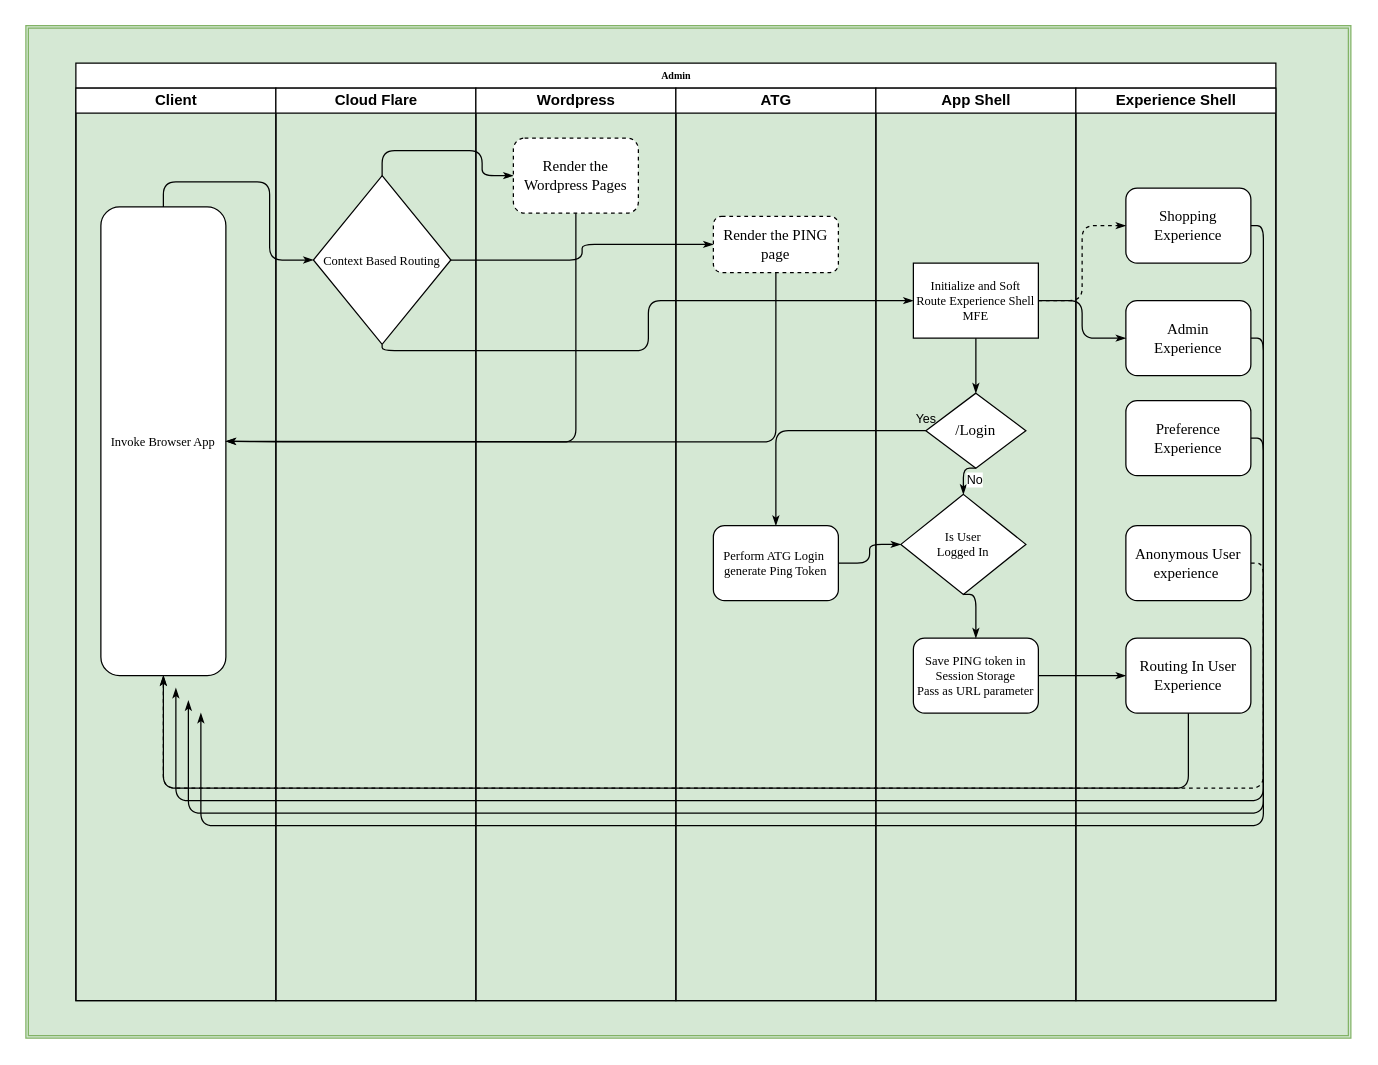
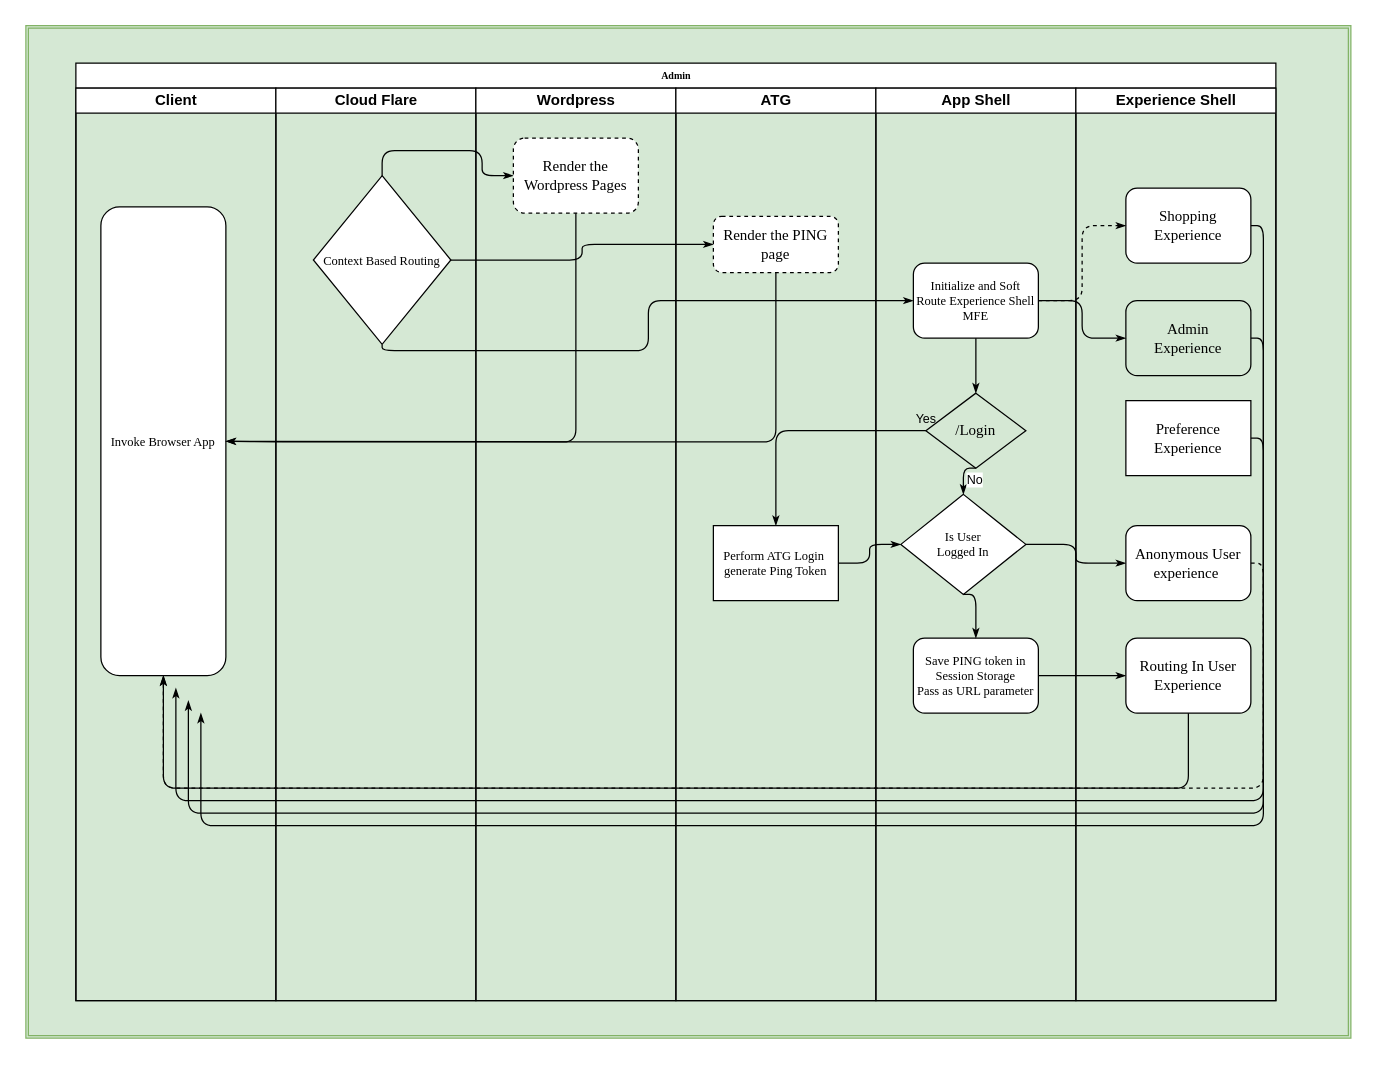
  <mxCell id="0" />
  <mxCell id="1" parent="0" />
  <mxCell id="2" value="" style="shape=ext;double=1;rounded=0;whiteSpace=wrap;html=1;fontSize=10;fillColor=#d5e8d4;strokeColor=#82b366;" vertex="1" parent="1"><mxGeometry x="20" y="20" width="1060" height="810" as="geometry" /></mxCell>
  <mxCell id="3" value="Admin" style="swimlane;html=1;childLayout=stackLayout;startSize=20;rounded=0;shadow=0;labelBackgroundColor=none;strokeWidth=1;fontFamily=Verdana;fontSize=8;align=center;" parent="1" vertex="1"><mxGeometry x="60" y="50" width="960" height="750" as="geometry" /></mxCell>
  <mxCell id="4" value="Client" style="swimlane;html=1;startSize=20;" parent="3" vertex="1"><mxGeometry y="20" width="160" height="730" as="geometry" /></mxCell>
  <mxCell id="5" value="&lt;font style=&quot;font-size: 10px&quot;&gt;Invoke Browser App&lt;/font&gt;" style="rounded=1;whiteSpace=wrap;html=1;shadow=0;labelBackgroundColor=none;strokeWidth=1;fontFamily=Verdana;fontSize=8;align=center;" parent="4" vertex="1"><mxGeometry x="20" y="95" width="100" height="375" as="geometry" /></mxCell>
- <mxCell id="6" style="edgeStyle=orthogonalEdgeStyle;rounded=1;html=1;labelBackgroundColor=none;startArrow=none;startFill=0;startSize=5;endArrow=classicThin;endFill=1;endSize=5;jettySize=auto;orthogonalLoop=1;strokeWidth=1;fontFamily=Verdana;fontSize=8;entryX=0;entryY=0.5;entryDx=0;entryDy=0;exitX=0.5;exitY=0;exitDx=0;exitDy=0;" parent="3" source="5" target="12" edge="1"><mxGeometry relative="1" as="geometry" /></mxCell>
  <mxCell id="7" style="edgeStyle=orthogonalEdgeStyle;rounded=1;html=1;labelBackgroundColor=none;startArrow=none;startFill=0;startSize=5;endArrow=classicThin;endFill=1;endSize=5;jettySize=auto;orthogonalLoop=1;strokeWidth=1;fontFamily=Verdana;fontSize=8;exitX=0.5;exitY=1;exitDx=0;exitDy=0;" parent="3" source="12" target="28" edge="1"><mxGeometry relative="1" as="geometry"><Array as="points"><mxPoint x="245" y="230" /><mxPoint x="458" y="230" /><mxPoint x="458" y="190" /></Array></mxGeometry></mxCell>
  <mxCell id="8" style="edgeStyle=orthogonalEdgeStyle;rounded=1;html=1;labelBackgroundColor=none;startArrow=none;startFill=0;startSize=5;endArrow=classicThin;endFill=1;endSize=5;jettySize=auto;orthogonalLoop=1;strokeWidth=1;fontFamily=Verdana;fontSize=8;exitX=0.5;exitY=0;exitDx=0;exitDy=0;" parent="3" source="12" target="14" edge="1"><mxGeometry relative="1" as="geometry" /></mxCell>
  <mxCell id="9" style="edgeStyle=orthogonalEdgeStyle;rounded=1;html=1;labelBackgroundColor=none;startArrow=none;startFill=0;startSize=5;endArrow=classicThin;endFill=1;endSize=5;jettySize=auto;orthogonalLoop=1;strokeWidth=1;fontFamily=Verdana;fontSize=8;entryX=0;entryY=0.5;entryDx=0;entryDy=0;exitX=1;exitY=0.5;exitDx=0;exitDy=0;" parent="3" source="20" target="24" edge="1"><mxGeometry relative="1" as="geometry" /></mxCell>
  <mxCell id="10" style="edgeStyle=orthogonalEdgeStyle;rounded=1;html=1;labelBackgroundColor=none;startArrow=none;startFill=0;startSize=5;endArrow=classicThin;endFill=1;endSize=5;jettySize=auto;orthogonalLoop=1;strokeWidth=1;fontFamily=Verdana;fontSize=8;exitX=1;exitY=0.5;exitDx=0;exitDy=0;" parent="3" source="12" target="19" edge="1"><mxGeometry relative="1" as="geometry" /></mxCell>
  <mxCell id="11" value="Cloud Flare" style="swimlane;html=1;startSize=20;" parent="3" vertex="1"><mxGeometry x="160" y="20" width="160" height="730" as="geometry" /></mxCell>
  <mxCell id="12" value="&lt;font style=&quot;font-size: 10px&quot;&gt;Context Based Routing&lt;/font&gt;" style="rhombus;whiteSpace=wrap;html=1;rounded=0;shadow=0;labelBackgroundColor=none;strokeWidth=1;fontFamily=Verdana;fontSize=8;align=center;" vertex="1" parent="11"><mxGeometry x="30" y="70" width="110" height="135" as="geometry" /></mxCell>
  <mxCell id="13" value="Wordpress" style="swimlane;html=1;startSize=20;" parent="3" vertex="1"><mxGeometry x="320" y="20" width="160" height="730" as="geometry" /></mxCell>
  <mxCell id="14" value="&lt;font style=&quot;font-size: 12px&quot;&gt;Render the Wordpress Pages&lt;/font&gt;" style="rounded=1;whiteSpace=wrap;html=1;shadow=0;labelBackgroundColor=none;strokeWidth=1;fontFamily=Verdana;fontSize=8;align=center;dashed=1;" parent="13" vertex="1"><mxGeometry x="30" y="40" width="100" height="60" as="geometry" /></mxCell>
  <mxCell id="15" style="edgeStyle=orthogonalEdgeStyle;rounded=1;html=1;labelBackgroundColor=none;startArrow=none;startFill=0;startSize=5;endArrow=classicThin;endFill=1;endSize=5;jettySize=auto;orthogonalLoop=1;strokeWidth=1;fontFamily=Verdana;fontSize=8;entryX=0.5;entryY=0;entryDx=0;entryDy=0;" parent="3" source="23" target="20" edge="1"><mxGeometry relative="1" as="geometry" /></mxCell>
  <mxCell id="16" style="edgeStyle=orthogonalEdgeStyle;rounded=1;html=1;labelBackgroundColor=none;startArrow=none;startFill=0;startSize=5;endArrow=classicThin;endFill=1;endSize=5;jettySize=auto;orthogonalLoop=1;strokeWidth=1;fontFamily=Verdana;fontSize=8" parent="3" source="22" target="34" edge="1"><mxGeometry relative="1" as="geometry" /></mxCell>
+ <mxCell id="17" style="edgeStyle=orthogonalEdgeStyle;rounded=1;html=1;labelBackgroundColor=none;startArrow=none;startFill=0;startSize=5;endArrow=classicThin;endFill=1;endSize=5;jettySize=auto;orthogonalLoop=1;strokeWidth=1;fontFamily=Verdana;fontSize=8;exitX=1;exitY=0.5;exitDx=0;exitDy=0;entryX=0;entryY=0.5;entryDx=0;entryDy=0;" edge="1" parent="3" source="24" target="33"><mxGeometry relative="1" as="geometry"><mxPoint x="740" y="280" as="sourcePoint" /><mxPoint x="740" y="330" as="targetPoint" /></mxGeometry></mxCell>
  <mxCell id="18" value="ATG" style="swimlane;html=1;startSize=20;" parent="3" vertex="1"><mxGeometry x="480" y="20" width="160" height="730" as="geometry" /></mxCell>
  <mxCell id="19" value="&lt;font style=&quot;font-size: 12px&quot;&gt;Render the PING page&lt;/font&gt;" style="rounded=1;whiteSpace=wrap;html=1;shadow=0;labelBackgroundColor=none;strokeWidth=1;fontFamily=Verdana;fontSize=8;align=center;dashed=1;" parent="18" vertex="1"><mxGeometry x="30" y="102.5" width="100" height="45" as="geometry" /></mxCell>
- <mxCell id="20" value="&lt;font style=&quot;font-size: 10px&quot;&gt;Perform ATG Login&amp;nbsp;&lt;br&gt;generate Ping Token&lt;/font&gt;" style="rounded=1;whiteSpace=wrap;html=1;shadow=0;labelBackgroundColor=none;strokeWidth=1;fontFamily=Verdana;fontSize=8;align=center;" parent="18" vertex="1"><mxGeometry x="30" y="350" width="100" height="60" as="geometry" /></mxCell>
+ <mxCell id="20" value="&lt;font style=&quot;font-size: 10px&quot;&gt;Perform ATG Login&amp;nbsp;&lt;br&gt;generate Ping Token&lt;/font&gt;" style="whiteSpace=wrap;html=1;shadow=0;labelBackgroundColor=none;strokeWidth=1;fontFamily=Verdana;fontSize=8;align=center;rounded=0;" parent="18" vertex="1"><mxGeometry x="30" y="350" width="100" height="60" as="geometry" /></mxCell>
  <mxCell id="21" value="App Shell" style="swimlane;html=1;startSize=20;" parent="3" vertex="1"><mxGeometry x="640" y="20" width="160" height="730" as="geometry" /></mxCell>
  <mxCell id="22" value="&lt;font style=&quot;font-size: 10px&quot;&gt;Save PING token in Session Storage&lt;br&gt;Pass as URL parameter&lt;/font&gt;" style="rounded=1;whiteSpace=wrap;html=1;shadow=0;labelBackgroundColor=none;strokeWidth=1;fontFamily=Verdana;fontSize=8;align=center;" parent="21" vertex="1"><mxGeometry x="30" y="440" width="100" height="60" as="geometry" /></mxCell>
- <mxCell id="23" value="&lt;span style=&quot;font-size: 12px&quot;&gt;/Login&lt;/span&gt;" style="rhombus;whiteSpace=wrap;html=1;rounded=0;shadow=0;labelBackgroundColor=none;strokeWidth=1;fontFamily=Verdana;fontSize=8;align=center;" parent="21" vertex="1"><mxGeometry x="40" y="244" width="80" height="60" as="geometry" /></mxCell>
+ <mxCell id="23" value="&lt;span style=&quot;font-size: 12px&quot;&gt;/Login&lt;/span&gt;" style="rhombus;whiteSpace=wrap;html=1;rounded=0;shadow=0;labelBackgroundColor=none;strokeWidth=1;fontFamily=Verdana;fontSize=8;align=center;fillColor=#d5e8d4;" parent="21" vertex="1"><mxGeometry x="40" y="244" width="80" height="60" as="geometry" /></mxCell>
  <mxCell id="24" value="&lt;font style=&quot;font-size: 10px&quot;&gt;Is User &lt;br&gt;Logged In&lt;/font&gt;" style="rhombus;whiteSpace=wrap;html=1;rounded=0;shadow=0;labelBackgroundColor=none;strokeWidth=1;fontFamily=Verdana;fontSize=8;align=center;" vertex="1" parent="21"><mxGeometry x="20" y="325" width="100" height="80" as="geometry" /></mxCell>
  <mxCell id="25" style="edgeStyle=orthogonalEdgeStyle;rounded=1;html=1;labelBackgroundColor=none;startArrow=none;startFill=0;startSize=5;endArrow=classicThin;endFill=1;endSize=5;jettySize=auto;orthogonalLoop=1;strokeWidth=1;fontFamily=Verdana;fontSize=8;exitX=0.5;exitY=1;exitDx=0;exitDy=0;entryX=0.5;entryY=0;entryDx=0;entryDy=0;" edge="1" parent="21" source="23" target="24"><mxGeometry relative="1" as="geometry"><mxPoint x="50" y="220" as="sourcePoint" /><mxPoint x="-70" y="280" as="targetPoint" /></mxGeometry></mxCell>
  <mxCell id="26" value="No" style="edgeLabel;html=1;align=center;verticalAlign=middle;resizable=0;points=[];fontSize=10;" vertex="1" connectable="0" parent="25"><mxGeometry x="-0.84" y="8" relative="1" as="geometry"><mxPoint as="offset" /></mxGeometry></mxCell>
  <mxCell id="27" style="edgeStyle=orthogonalEdgeStyle;rounded=1;html=1;labelBackgroundColor=none;startArrow=none;startFill=0;startSize=5;endArrow=classicThin;endFill=1;endSize=5;jettySize=auto;orthogonalLoop=1;strokeWidth=1;fontFamily=Verdana;fontSize=8;exitX=0.5;exitY=1;exitDx=0;exitDy=0;entryX=0.5;entryY=0;entryDx=0;entryDy=0;" edge="1" parent="21" source="24" target="22"><mxGeometry relative="1" as="geometry"><mxPoint x="90" y="250" as="sourcePoint" /><mxPoint x="90" y="300" as="targetPoint" /></mxGeometry></mxCell>
- <mxCell id="28" value="&lt;font style=&quot;font-size: 10px&quot;&gt;Initialize and Soft Route Experience Shell MFE&lt;/font&gt;" style="whiteSpace=wrap;html=1;shadow=0;labelBackgroundColor=none;strokeWidth=1;fontFamily=Verdana;fontSize=8;align=center;rounded=0;" parent="21" vertex="1"><mxGeometry x="30" y="140" width="100" height="60" as="geometry" /></mxCell>
+ <mxCell id="28" value="&lt;font style=&quot;font-size: 10px&quot;&gt;Initialize and Soft Route Experience Shell MFE&lt;/font&gt;" style="rounded=1;whiteSpace=wrap;html=1;shadow=0;labelBackgroundColor=none;strokeWidth=1;fontFamily=Verdana;fontSize=8;align=center;" parent="21" vertex="1"><mxGeometry x="30" y="140" width="100" height="60" as="geometry" /></mxCell>
  <mxCell id="29" style="edgeStyle=orthogonalEdgeStyle;rounded=1;html=1;labelBackgroundColor=none;startArrow=none;startFill=0;startSize=5;endArrow=classicThin;endFill=1;endSize=5;jettySize=auto;orthogonalLoop=1;strokeWidth=1;fontFamily=Verdana;fontSize=8;exitX=0.5;exitY=1;exitDx=0;exitDy=0;entryX=0.5;entryY=0;entryDx=0;entryDy=0;" edge="1" parent="21" source="28" target="23"><mxGeometry relative="1" as="geometry"><mxPoint x="80" y="234" as="sourcePoint" /><mxPoint x="-230" y="284" as="targetPoint" /></mxGeometry></mxCell>
  <mxCell id="30" style="edgeStyle=orthogonalEdgeStyle;rounded=1;html=1;labelBackgroundColor=none;startArrow=none;startFill=0;startSize=5;endArrow=classicThin;endFill=1;endSize=5;jettySize=auto;orthogonalLoop=1;strokeWidth=1;fontFamily=Verdana;fontSize=8;entryX=1;entryY=0.5;entryDx=0;entryDy=0;" parent="3" source="14" target="5" edge="1"><mxGeometry relative="1" as="geometry"><mxPoint x="150" y="320" as="targetPoint" /><Array as="points"><mxPoint x="400" y="303" /><mxPoint x="150" y="303" /></Array></mxGeometry></mxCell>
  <mxCell id="31" style="edgeStyle=orthogonalEdgeStyle;rounded=1;html=1;labelBackgroundColor=none;startArrow=none;startFill=0;startSize=5;endArrow=classicThin;endFill=1;endSize=5;jettySize=auto;orthogonalLoop=1;strokeWidth=1;fontFamily=Verdana;fontSize=8;entryX=1;entryY=0.5;entryDx=0;entryDy=0;exitX=0.5;exitY=1;exitDx=0;exitDy=0;" edge="1" parent="3" source="19" target="5"><mxGeometry relative="1" as="geometry"><mxPoint x="410" y="130" as="sourcePoint" /><mxPoint x="130" y="312.5" as="targetPoint" /><Array as="points"><mxPoint x="560" y="303" /><mxPoint x="410" y="303" /></Array></mxGeometry></mxCell>
  <mxCell id="32" value="Experience Shell" style="swimlane;html=1;startSize=20;" parent="3" vertex="1"><mxGeometry x="800" y="20" width="160" height="730" as="geometry" /></mxCell>
  <mxCell id="33" value="&lt;font style=&quot;font-size: 12px&quot;&gt;Anonymous User experience&amp;nbsp;&lt;/font&gt;" style="rounded=1;whiteSpace=wrap;html=1;shadow=0;labelBackgroundColor=none;strokeWidth=1;fontFamily=Verdana;fontSize=8;align=center;" parent="32" vertex="1"><mxGeometry x="40" y="350" width="100" height="60" as="geometry" /></mxCell>
  <mxCell id="34" value="&lt;font style=&quot;font-size: 12px&quot;&gt;Routing In User Experience&lt;/font&gt;" style="rounded=1;whiteSpace=wrap;html=1;shadow=0;labelBackgroundColor=none;strokeWidth=1;fontFamily=Verdana;fontSize=8;align=center;" parent="32" vertex="1"><mxGeometry x="40" y="440" width="100" height="60" as="geometry" /></mxCell>
  <mxCell id="35" value="&lt;span style=&quot;font-size: 12px&quot;&gt;Shopping Experience&lt;/span&gt;" style="rounded=1;whiteSpace=wrap;html=1;shadow=0;labelBackgroundColor=none;strokeWidth=1;fontFamily=Verdana;fontSize=8;align=center;" vertex="1" parent="32"><mxGeometry x="40" y="80" width="100" height="60" as="geometry" /></mxCell>
- <mxCell id="36" value="&lt;font style=&quot;font-size: 12px&quot;&gt;Admin&lt;br&gt;Experience&lt;br&gt;&lt;/font&gt;" style="rounded=1;whiteSpace=wrap;html=1;shadow=0;labelBackgroundColor=none;strokeWidth=1;fontFamily=Verdana;fontSize=8;align=center;" vertex="1" parent="32"><mxGeometry x="40" y="170" width="100" height="60" as="geometry" /></mxCell>
- <mxCell id="37" value="&lt;font style=&quot;font-size: 12px&quot;&gt;Preference Experience&lt;/font&gt;" style="rounded=1;whiteSpace=wrap;html=1;shadow=0;labelBackgroundColor=none;strokeWidth=1;fontFamily=Verdana;fontSize=8;align=center;" vertex="1" parent="32"><mxGeometry x="40" y="250" width="100" height="60" as="geometry" /></mxCell>
+ <mxCell id="36" value="&lt;font style=&quot;font-size: 12px&quot;&gt;Admin&lt;br&gt;Experience&lt;br&gt;&lt;/font&gt;" style="rounded=1;whiteSpace=wrap;html=1;shadow=0;labelBackgroundColor=none;strokeWidth=1;fontFamily=Verdana;fontSize=8;align=center;fillColor=#d5e8d4;" vertex="1" parent="32"><mxGeometry x="40" y="170" width="100" height="60" as="geometry" /></mxCell>
+ <mxCell id="37" value="&lt;font style=&quot;font-size: 12px&quot;&gt;Preference Experience&lt;/font&gt;" style="whiteSpace=wrap;html=1;shadow=0;labelBackgroundColor=none;strokeWidth=1;fontFamily=Verdana;fontSize=8;align=center;rounded=0;" vertex="1" parent="32"><mxGeometry x="40" y="250" width="100" height="60" as="geometry" /></mxCell>
  <mxCell id="38" style="edgeStyle=orthogonalEdgeStyle;rounded=1;html=1;labelBackgroundColor=none;startArrow=none;startFill=0;startSize=5;endArrow=classicThin;endFill=1;endSize=5;jettySize=auto;orthogonalLoop=1;strokeWidth=1;fontFamily=Verdana;fontSize=8;entryX=0.5;entryY=1;entryDx=0;entryDy=0;exitX=0.5;exitY=1;exitDx=0;exitDy=0;" edge="1" parent="3" source="34" target="5"><mxGeometry relative="1" as="geometry"><mxPoint x="570" y="177.5" as="sourcePoint" /><mxPoint x="130" y="312.5" as="targetPoint" /><Array as="points"><mxPoint x="890" y="580" /><mxPoint x="70" y="580" /></Array></mxGeometry></mxCell>
  <mxCell id="39" style="edgeStyle=orthogonalEdgeStyle;rounded=1;html=1;labelBackgroundColor=none;startArrow=none;startFill=0;startSize=5;endArrow=classicThin;endFill=1;endSize=5;jettySize=auto;orthogonalLoop=1;strokeWidth=1;fontFamily=Verdana;fontSize=8;exitX=1;exitY=0.5;exitDx=0;exitDy=0;entryX=0;entryY=0.5;entryDx=0;entryDy=0;dashed=1;" edge="1" parent="3" source="28" target="35"><mxGeometry relative="1" as="geometry"><mxPoint x="730" y="230" as="sourcePoint" /><mxPoint x="730" y="274" as="targetPoint" /></mxGeometry></mxCell>
  <mxCell id="40" style="edgeStyle=orthogonalEdgeStyle;rounded=1;html=1;labelBackgroundColor=none;startArrow=none;startFill=0;startSize=5;endArrow=classicThin;endFill=1;endSize=5;jettySize=auto;orthogonalLoop=1;strokeWidth=1;fontFamily=Verdana;fontSize=8;exitX=1;exitY=0.5;exitDx=0;exitDy=0;entryX=0;entryY=0.5;entryDx=0;entryDy=0;" edge="1" parent="3" source="28" target="36"><mxGeometry relative="1" as="geometry"><mxPoint x="740" y="240" as="sourcePoint" /><mxPoint x="740" y="284" as="targetPoint" /></mxGeometry></mxCell>
  <mxCell id="41" style="edgeStyle=orthogonalEdgeStyle;rounded=1;html=1;labelBackgroundColor=none;startArrow=none;startFill=0;startSize=5;endArrow=classicThin;endFill=1;endSize=5;jettySize=auto;orthogonalLoop=1;strokeWidth=1;fontFamily=Verdana;fontSize=8;entryX=0.5;entryY=1;entryDx=0;entryDy=0;exitX=1;exitY=0.5;exitDx=0;exitDy=0;dashed=1;" edge="1" parent="3" source="33" target="5"><mxGeometry relative="1" as="geometry"><mxPoint x="900" y="530" as="sourcePoint" /><mxPoint x="80" y="500" as="targetPoint" /><Array as="points"><mxPoint x="950" y="400" /><mxPoint x="950" y="580" /><mxPoint x="70" y="580" /></Array></mxGeometry></mxCell>
  <mxCell id="42" value="Yes" style="text;html=1;align=center;verticalAlign=middle;resizable=0;points=[];autosize=1;strokeColor=none;fillColor=none;fontSize=10;" vertex="1" parent="1"><mxGeometry x="725" y="324" width="30" height="20" as="geometry" /></mxCell>
  <mxCell id="43" style="edgeStyle=orthogonalEdgeStyle;rounded=1;html=1;labelBackgroundColor=none;startArrow=none;startFill=0;startSize=5;endArrow=classicThin;endFill=1;endSize=5;jettySize=auto;orthogonalLoop=1;strokeWidth=1;fontFamily=Verdana;fontSize=8;entryX=0.5;entryY=1;entryDx=0;entryDy=0;exitX=1;exitY=0.5;exitDx=0;exitDy=0;" edge="1" parent="1" source="37"><mxGeometry relative="1" as="geometry"><mxPoint x="1010" y="460" as="sourcePoint" /><mxPoint x="140" y="550" as="targetPoint" /><Array as="points"><mxPoint x="1010" y="350" /><mxPoint x="1010" y="640" /><mxPoint x="140" y="640" /></Array></mxGeometry></mxCell>
  <mxCell id="44" style="edgeStyle=orthogonalEdgeStyle;rounded=1;html=1;labelBackgroundColor=none;startArrow=none;startFill=0;startSize=5;endArrow=classicThin;endFill=1;endSize=5;jettySize=auto;orthogonalLoop=1;strokeWidth=1;fontFamily=Verdana;fontSize=8;entryX=0.5;entryY=1;entryDx=0;entryDy=0;exitX=1;exitY=0.5;exitDx=0;exitDy=0;" edge="1" parent="1" source="36"><mxGeometry relative="1" as="geometry"><mxPoint x="1020" y="470" as="sourcePoint" /><mxPoint x="150" y="560" as="targetPoint" /><Array as="points"><mxPoint x="1010" y="270" /><mxPoint x="1010" y="650" /><mxPoint x="150" y="650" /></Array></mxGeometry></mxCell>
  <mxCell id="45" style="edgeStyle=orthogonalEdgeStyle;rounded=1;html=1;labelBackgroundColor=none;startArrow=none;startFill=0;startSize=5;endArrow=classicThin;endFill=1;endSize=5;jettySize=auto;orthogonalLoop=1;strokeWidth=1;fontFamily=Verdana;fontSize=8;entryX=0.5;entryY=1;entryDx=0;entryDy=0;exitX=1;exitY=0.5;exitDx=0;exitDy=0;" edge="1" parent="1" source="35"><mxGeometry relative="1" as="geometry"><mxPoint x="1030" y="480" as="sourcePoint" /><mxPoint x="160" y="570" as="targetPoint" /><Array as="points"><mxPoint x="1010" y="180" /><mxPoint x="1010" y="660" /><mxPoint x="160" y="660" /></Array></mxGeometry></mxCell>
